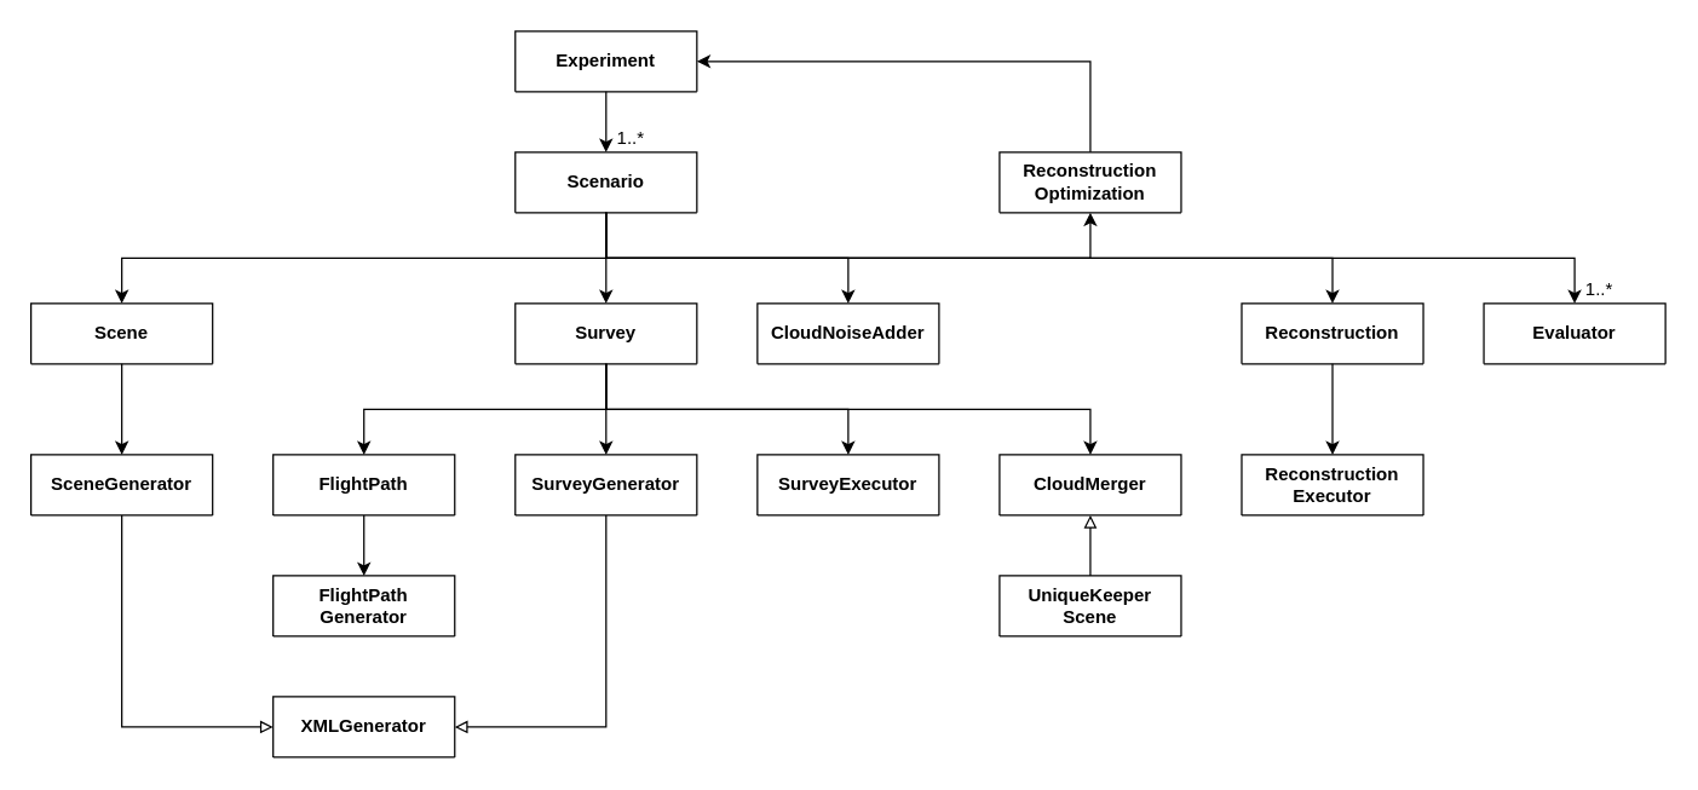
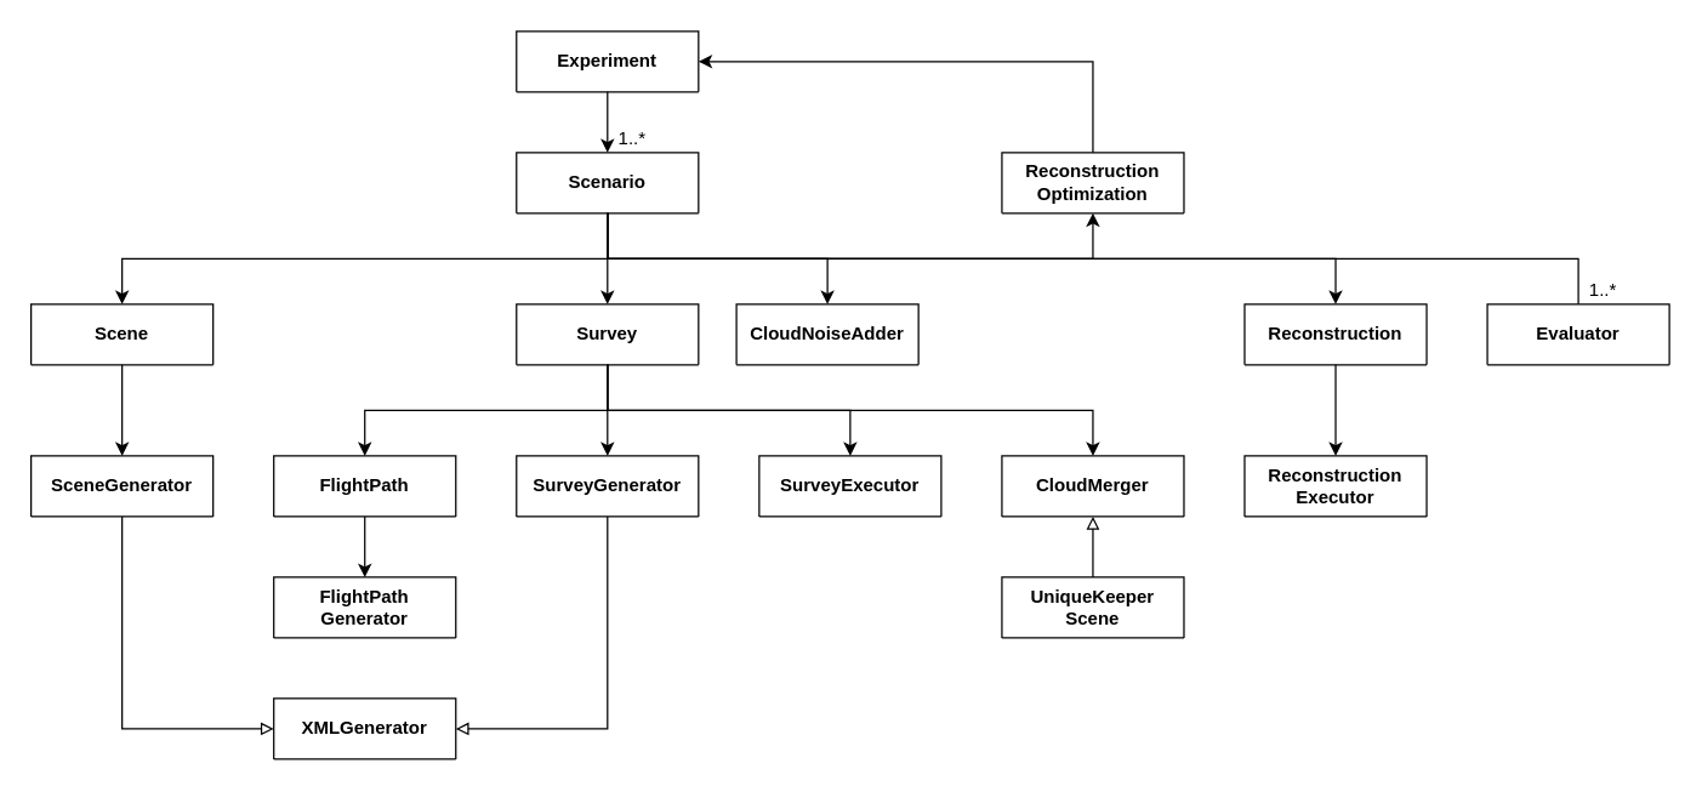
  <mxCell id="0" />
  <mxCell id="1" parent="0" />
  <mxCell id="2" style="edgeStyle=orthogonalEdgeStyle;rounded=0;orthogonalLoop=1;jettySize=auto;html=1;" edge="1" parent="1" source="4" target="12"><mxGeometry relative="1" as="geometry" /></mxCell>
  <mxCell id="3" value="&lt;font style=&quot;font-size: 12px;&quot;&gt;1..*&lt;/font&gt;" style="edgeLabel;html=1;align=center;verticalAlign=middle;resizable=0;points=[];fontFamily=Helvetica;fontSize=11;fontColor=default;labelBackgroundColor=default;" vertex="1" connectable="0" parent="2"><mxGeometry x="0.763" y="1" relative="1" as="geometry"><mxPoint x="14" y="-5" as="offset" /></mxGeometry></mxCell>
  <mxCell id="4" value="&lt;b&gt;Experiment&lt;/b&gt;" style="swimlane;fontStyle=0;childLayout=stackLayout;horizontal=1;startSize=40;fillColor=none;horizontalStack=0;resizeParent=1;resizeParentMax=0;resizeLast=0;collapsible=1;marginBottom=0;whiteSpace=wrap;html=1;" vertex="1" parent="1"><mxGeometry x="340" y="20" width="120" height="40" as="geometry" /></mxCell>
  <mxCell id="5" style="edgeStyle=orthogonalEdgeStyle;rounded=0;orthogonalLoop=1;jettySize=auto;html=1;" edge="1" parent="1" source="12" target="17"><mxGeometry relative="1" as="geometry" /></mxCell>
  <mxCell id="6" style="edgeStyle=elbowEdgeStyle;rounded=0;orthogonalLoop=1;jettySize=auto;html=1;elbow=vertical;" edge="1" parent="1" source="12" target="28"><mxGeometry relative="1" as="geometry" /></mxCell>
  <mxCell id="7" style="edgeStyle=elbowEdgeStyle;rounded=0;orthogonalLoop=1;jettySize=auto;elbow=vertical;html=1;strokeColor=default;align=center;verticalAlign=middle;fontFamily=Helvetica;fontSize=11;fontColor=default;labelBackgroundColor=default;endArrow=classic;" edge="1" parent="1" source="12" target="25"><mxGeometry relative="1" as="geometry" /></mxCell>
  <mxCell id="8" style="edgeStyle=elbowEdgeStyle;rounded=0;orthogonalLoop=1;jettySize=auto;elbow=vertical;html=1;strokeColor=default;align=center;verticalAlign=middle;fontFamily=Helvetica;fontSize=11;fontColor=default;labelBackgroundColor=default;endArrow=classic;" edge="1" parent="1" source="12" target="37"><mxGeometry relative="1" as="geometry" /></mxCell>
- <mxCell id="9" style="edgeStyle=elbowEdgeStyle;rounded=0;orthogonalLoop=1;jettySize=auto;elbow=vertical;html=1;strokeColor=default;align=center;verticalAlign=middle;fontFamily=Helvetica;fontSize=11;fontColor=default;labelBackgroundColor=default;endArrow=classic;" edge="1" parent="1" source="12" target="38"><mxGeometry relative="1" as="geometry" /></mxCell>
+ <mxCell id="9" style="edgeStyle=elbowEdgeStyle;rounded=0;orthogonalLoop=1;jettySize=auto;elbow=vertical;html=1;strokeColor=default;align=center;verticalAlign=middle;fontFamily=Helvetica;fontSize=11;fontColor=default;labelBackgroundColor=default;endArrow=none;" edge="1" parent="1" source="12" target="38"><mxGeometry relative="1" as="geometry" /></mxCell>
  <mxCell id="10" value="&lt;font style=&quot;font-size: 12px;&quot;&gt;1..*&lt;/font&gt;" style="edgeLabel;html=1;align=center;verticalAlign=middle;resizable=0;points=[];fontFamily=Helvetica;fontSize=11;fontColor=default;labelBackgroundColor=default;" vertex="1" connectable="0" parent="9"><mxGeometry x="0.974" y="-1" relative="1" as="geometry"><mxPoint x="16" y="-1" as="offset" /></mxGeometry></mxCell>
  <mxCell id="11" style="edgeStyle=elbowEdgeStyle;rounded=0;orthogonalLoop=1;jettySize=auto;elbow=vertical;html=1;strokeColor=default;align=center;verticalAlign=middle;fontFamily=Helvetica;fontSize=11;fontColor=default;labelBackgroundColor=default;endArrow=classic;" edge="1" parent="1" source="12" target="35"><mxGeometry relative="1" as="geometry"><Array as="points"><mxPoint x="560" y="170" /></Array></mxGeometry></mxCell>
  <mxCell id="12" value="&lt;b&gt;Scenario&lt;/b&gt;" style="swimlane;fontStyle=0;childLayout=stackLayout;horizontal=1;startSize=40;fillColor=none;horizontalStack=0;resizeParent=1;resizeParentMax=0;resizeLast=0;collapsible=1;marginBottom=0;whiteSpace=wrap;html=1;" vertex="1" parent="1"><mxGeometry x="340" y="100" width="120" height="40" as="geometry" /></mxCell>
  <mxCell id="13" style="edgeStyle=orthogonalEdgeStyle;rounded=0;orthogonalLoop=1;jettySize=auto;html=1;" edge="1" parent="1" source="17" target="19"><mxGeometry relative="1" as="geometry" /></mxCell>
  <mxCell id="14" style="edgeStyle=elbowEdgeStyle;rounded=0;orthogonalLoop=1;jettySize=auto;elbow=vertical;html=1;strokeColor=default;align=center;verticalAlign=middle;fontFamily=Helvetica;fontSize=11;fontColor=default;labelBackgroundColor=default;endArrow=classic;" edge="1" parent="1" source="17" target="21"><mxGeometry relative="1" as="geometry" /></mxCell>
  <mxCell id="15" style="edgeStyle=elbowEdgeStyle;rounded=0;orthogonalLoop=1;jettySize=auto;elbow=vertical;html=1;strokeColor=default;align=center;verticalAlign=middle;fontFamily=Helvetica;fontSize=11;fontColor=default;labelBackgroundColor=default;endArrow=classic;" edge="1" parent="1" source="17" target="29"><mxGeometry relative="1" as="geometry" /></mxCell>
  <mxCell id="16" style="edgeStyle=elbowEdgeStyle;rounded=0;orthogonalLoop=1;jettySize=auto;elbow=vertical;html=1;strokeColor=default;align=center;verticalAlign=middle;fontFamily=Helvetica;fontSize=11;fontColor=default;labelBackgroundColor=default;endArrow=classic;" edge="1" parent="1" source="17" target="30"><mxGeometry relative="1" as="geometry" /></mxCell>
  <mxCell id="17" value="&lt;b&gt;Survey&lt;/b&gt;" style="swimlane;fontStyle=0;childLayout=stackLayout;horizontal=1;startSize=40;fillColor=none;horizontalStack=0;resizeParent=1;resizeParentMax=0;resizeLast=0;collapsible=1;marginBottom=0;whiteSpace=wrap;html=1;" vertex="1" parent="1"><mxGeometry x="340" y="200" width="120" height="40" as="geometry" /></mxCell>
  <mxCell id="18" style="edgeStyle=orthogonalEdgeStyle;rounded=0;orthogonalLoop=1;jettySize=auto;html=1;endArrow=block;endFill=0;" edge="1" parent="1" source="19" target="27"><mxGeometry relative="1" as="geometry"><Array as="points"><mxPoint x="400" y="480" /></Array></mxGeometry></mxCell>
  <mxCell id="19" value="&lt;b&gt;SurveyGenerator&lt;/b&gt;" style="swimlane;fontStyle=0;childLayout=stackLayout;horizontal=1;startSize=40;fillColor=none;horizontalStack=0;resizeParent=1;resizeParentMax=0;resizeLast=0;collapsible=1;marginBottom=0;whiteSpace=wrap;html=1;" vertex="1" parent="1"><mxGeometry x="340" y="300" width="120" height="40" as="geometry" /></mxCell>
  <mxCell id="20" style="edgeStyle=orthogonalEdgeStyle;rounded=0;orthogonalLoop=1;jettySize=auto;html=1;" edge="1" parent="1" source="21" target="26"><mxGeometry relative="1" as="geometry" /></mxCell>
  <mxCell id="21" value="&lt;b&gt;FlightPath&lt;/b&gt;" style="swimlane;fontStyle=0;childLayout=stackLayout;horizontal=1;startSize=40;fillColor=none;horizontalStack=0;resizeParent=1;resizeParentMax=0;resizeLast=0;collapsible=1;marginBottom=0;whiteSpace=wrap;html=1;" vertex="1" parent="1"><mxGeometry x="180" y="300" width="120" height="40" as="geometry" /></mxCell>
  <mxCell id="22" style="edgeStyle=orthogonalEdgeStyle;rounded=0;orthogonalLoop=1;jettySize=auto;html=1;endArrow=block;endFill=0;" edge="1" parent="1" source="23" target="27"><mxGeometry relative="1" as="geometry"><Array as="points"><mxPoint x="80" y="480" /></Array></mxGeometry></mxCell>
  <mxCell id="23" value="&lt;b&gt;SceneGenerator&lt;/b&gt;" style="swimlane;fontStyle=0;childLayout=stackLayout;horizontal=1;startSize=40;fillColor=none;horizontalStack=0;resizeParent=1;resizeParentMax=0;resizeLast=0;collapsible=1;marginBottom=0;whiteSpace=wrap;html=1;" vertex="1" parent="1"><mxGeometry x="20" y="300" width="120" height="40" as="geometry" /></mxCell>
  <mxCell id="24" style="edgeStyle=orthogonalEdgeStyle;rounded=0;orthogonalLoop=1;jettySize=auto;html=1;" edge="1" parent="1" source="25" target="23"><mxGeometry relative="1" as="geometry" /></mxCell>
  <mxCell id="25" value="&lt;b&gt;Scene&lt;/b&gt;" style="swimlane;fontStyle=0;childLayout=stackLayout;horizontal=1;startSize=40;fillColor=none;horizontalStack=0;resizeParent=1;resizeParentMax=0;resizeLast=0;collapsible=1;marginBottom=0;whiteSpace=wrap;html=1;" vertex="1" parent="1"><mxGeometry x="20" y="200" width="120" height="40" as="geometry" /></mxCell>
  <mxCell id="26" value="&lt;b&gt;FlightPath&lt;/b&gt;&lt;div&gt;&lt;b&gt;Generator&lt;/b&gt;&lt;/div&gt;" style="swimlane;fontStyle=0;childLayout=stackLayout;horizontal=1;startSize=40;fillColor=none;horizontalStack=0;resizeParent=1;resizeParentMax=0;resizeLast=0;collapsible=1;marginBottom=0;whiteSpace=wrap;html=1;" vertex="1" parent="1"><mxGeometry x="180" y="380" width="120" height="40" as="geometry" /></mxCell>
  <mxCell id="27" value="&lt;b&gt;XMLGenerator&lt;/b&gt;" style="swimlane;fontStyle=0;childLayout=stackLayout;horizontal=1;startSize=40;fillColor=none;horizontalStack=0;resizeParent=1;resizeParentMax=0;resizeLast=0;collapsible=1;marginBottom=0;whiteSpace=wrap;html=1;" vertex="1" parent="1"><mxGeometry x="180" y="460" width="120" height="40" as="geometry" /></mxCell>
- <mxCell id="28" value="&lt;b&gt;CloudNoiseAdder&lt;/b&gt;" style="swimlane;fontStyle=0;childLayout=stackLayout;horizontal=1;startSize=40;fillColor=none;horizontalStack=0;resizeParent=1;resizeParentMax=0;resizeLast=0;collapsible=1;marginBottom=0;whiteSpace=wrap;html=1;" vertex="1" parent="1"><mxGeometry x="500" y="200" width="120" height="40" as="geometry" /></mxCell>
+ <mxCell id="28" value="&lt;b&gt;CloudNoiseAdder&lt;/b&gt;" style="swimlane;fontStyle=0;childLayout=stackLayout;horizontal=1;startSize=40;fillColor=none;horizontalStack=0;resizeParent=1;resizeParentMax=0;resizeLast=0;collapsible=1;marginBottom=0;whiteSpace=wrap;html=1;" vertex="1" parent="1"><mxGeometry x="485" y="200" width="120" height="40" as="geometry" /></mxCell>
  <mxCell id="29" value="&lt;b&gt;SurveyExecutor&lt;/b&gt;" style="swimlane;fontStyle=0;childLayout=stackLayout;horizontal=1;startSize=40;fillColor=none;horizontalStack=0;resizeParent=1;resizeParentMax=0;resizeLast=0;collapsible=1;marginBottom=0;whiteSpace=wrap;html=1;" vertex="1" parent="1"><mxGeometry x="500" y="300" width="120" height="40" as="geometry" /></mxCell>
  <mxCell id="30" value="&lt;b&gt;CloudMerger&lt;/b&gt;" style="swimlane;fontStyle=0;childLayout=stackLayout;horizontal=1;startSize=40;fillColor=none;horizontalStack=0;resizeParent=1;resizeParentMax=0;resizeLast=0;collapsible=1;marginBottom=0;whiteSpace=wrap;html=1;" vertex="1" parent="1"><mxGeometry x="660" y="300" width="120" height="40" as="geometry" /></mxCell>
  <mxCell id="31" style="edgeStyle=orthogonalEdgeStyle;rounded=0;orthogonalLoop=1;jettySize=auto;html=1;endArrow=block;endFill=0;" edge="1" parent="1" source="32" target="30"><mxGeometry relative="1" as="geometry" /></mxCell>
  <mxCell id="32" value="&lt;b&gt;UniqueKeeper&lt;/b&gt;&lt;div&gt;&lt;b&gt;Scene&lt;/b&gt;&lt;/div&gt;" style="swimlane;fontStyle=0;childLayout=stackLayout;horizontal=1;startSize=40;fillColor=none;horizontalStack=0;resizeParent=1;resizeParentMax=0;resizeLast=0;collapsible=1;marginBottom=0;whiteSpace=wrap;html=1;" vertex="1" parent="1"><mxGeometry x="660" y="380" width="120" height="40" as="geometry" /></mxCell>
  <mxCell id="33" value="&lt;b&gt;Reconstruction&lt;/b&gt;&lt;div&gt;&lt;b&gt;Executor&lt;/b&gt;&lt;/div&gt;" style="swimlane;fontStyle=0;childLayout=stackLayout;horizontal=1;startSize=40;fillColor=none;horizontalStack=0;resizeParent=1;resizeParentMax=0;resizeLast=0;collapsible=1;marginBottom=0;whiteSpace=wrap;html=1;" vertex="1" parent="1"><mxGeometry x="820" y="300" width="120" height="40" as="geometry" /></mxCell>
  <mxCell id="34" style="edgeStyle=elbowEdgeStyle;rounded=0;orthogonalLoop=1;jettySize=auto;elbow=vertical;html=1;strokeColor=default;align=center;verticalAlign=middle;fontFamily=Helvetica;fontSize=11;fontColor=default;labelBackgroundColor=default;endArrow=classic;" edge="1" parent="1" source="35" target="4"><mxGeometry relative="1" as="geometry"><Array as="points"><mxPoint x="560" y="40" /></Array></mxGeometry></mxCell>
  <mxCell id="35" value="&lt;b&gt;Reconstruction&lt;/b&gt;&lt;div&gt;&lt;b&gt;Optimization&lt;/b&gt;&lt;/div&gt;" style="swimlane;fontStyle=0;childLayout=stackLayout;horizontal=1;startSize=40;fillColor=none;horizontalStack=0;resizeParent=1;resizeParentMax=0;resizeLast=0;collapsible=1;marginBottom=0;whiteSpace=wrap;html=1;" vertex="1" parent="1"><mxGeometry x="660" y="100" width="120" height="40" as="geometry" /></mxCell>
  <mxCell id="36" style="edgeStyle=orthogonalEdgeStyle;rounded=0;orthogonalLoop=1;jettySize=auto;html=1;" edge="1" parent="1" source="37" target="33"><mxGeometry relative="1" as="geometry" /></mxCell>
  <mxCell id="37" value="&lt;b&gt;Reconstruction&lt;/b&gt;" style="swimlane;fontStyle=0;childLayout=stackLayout;horizontal=1;startSize=40;fillColor=none;horizontalStack=0;resizeParent=1;resizeParentMax=0;resizeLast=0;collapsible=1;marginBottom=0;whiteSpace=wrap;html=1;" vertex="1" parent="1"><mxGeometry x="820" y="200" width="120" height="40" as="geometry" /></mxCell>
  <mxCell id="38" value="&lt;b&gt;Evaluator&lt;/b&gt;" style="swimlane;fontStyle=0;childLayout=stackLayout;horizontal=1;startSize=40;fillColor=none;horizontalStack=0;resizeParent=1;resizeParentMax=0;resizeLast=0;collapsible=1;marginBottom=0;whiteSpace=wrap;html=1;" vertex="1" parent="1"><mxGeometry x="980" y="200" width="120" height="40" as="geometry" /></mxCell>
